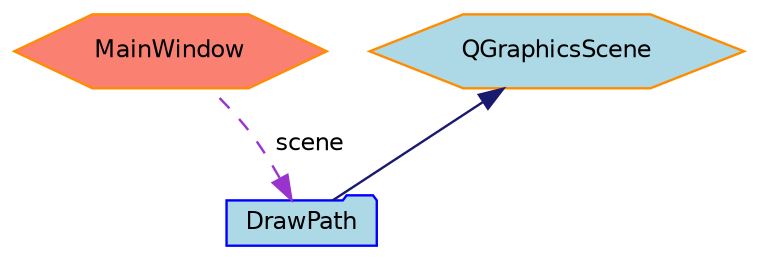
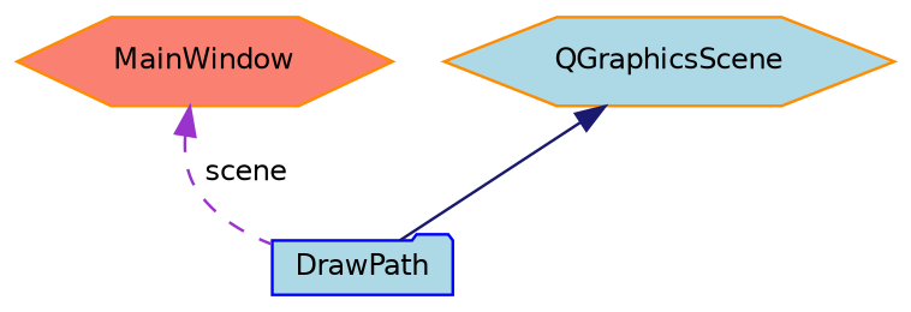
  digraph {
    node [color=darkorange fillcolor=lightblue fontname=Helvetica fontsize=10 shape=hexagon style=filled]
    edge [dir=back fontname=Helvetica fontsize=10 labelfontname=Helvetica labelfontsize=10]
    n1 [fillcolor=salmon fontcolor=black height=0.2 label=MainWindow width=0.4]
    n2 [color=blue height=0.2 label=DrawPath shape=folder width=0.4]
    n3 [height=0.2 label=QGraphicsScene width=0.4]
-   n2 -> n1 [color=darkorchid3 label=" scene" style=dashed]
+   n1 -> n2 [color=darkorchid3 label=" scene" style=dashed]
    n3 -> n2 [color=midnightblue style=solid]
  }
